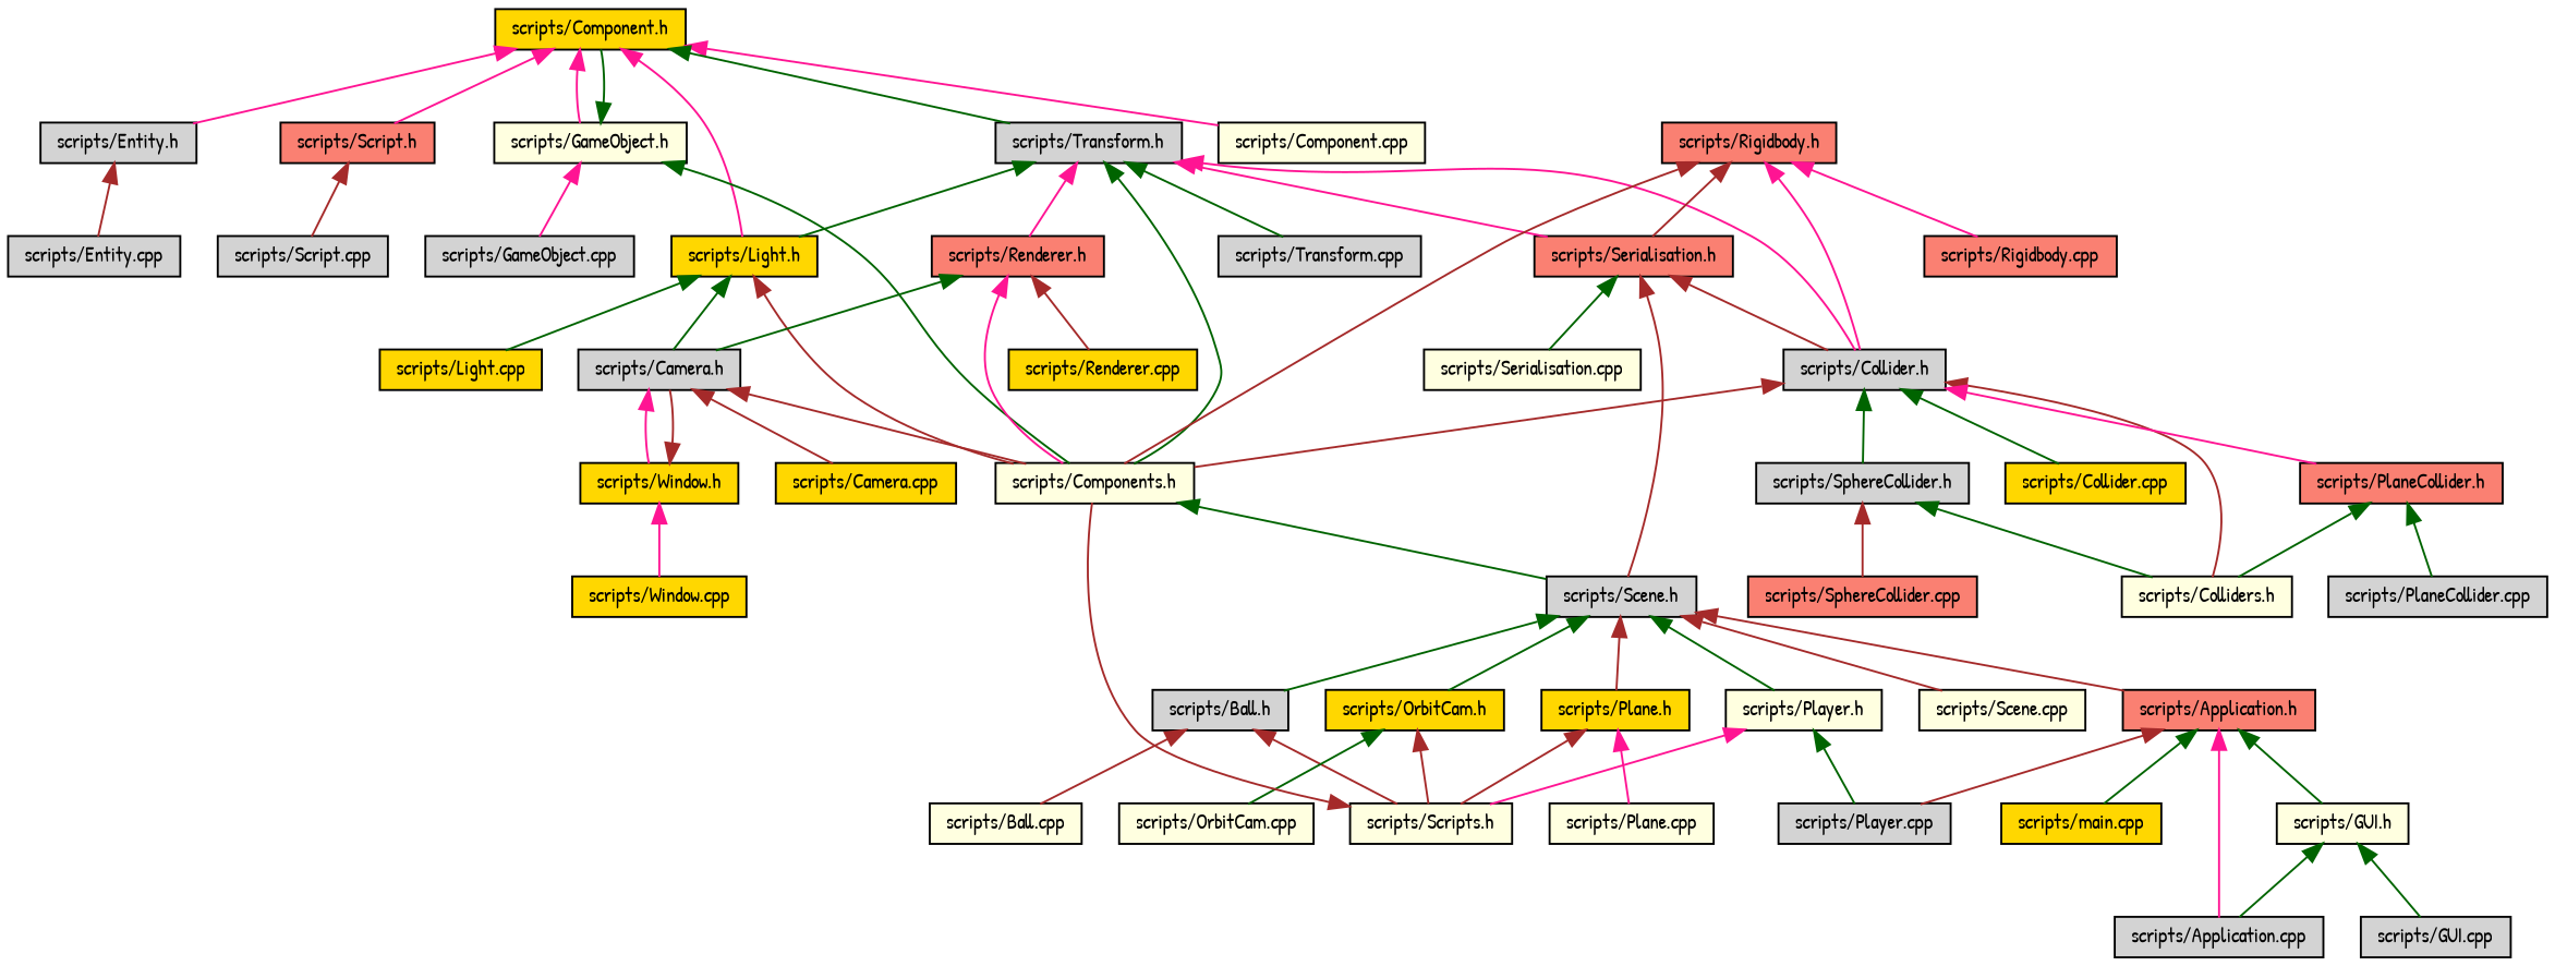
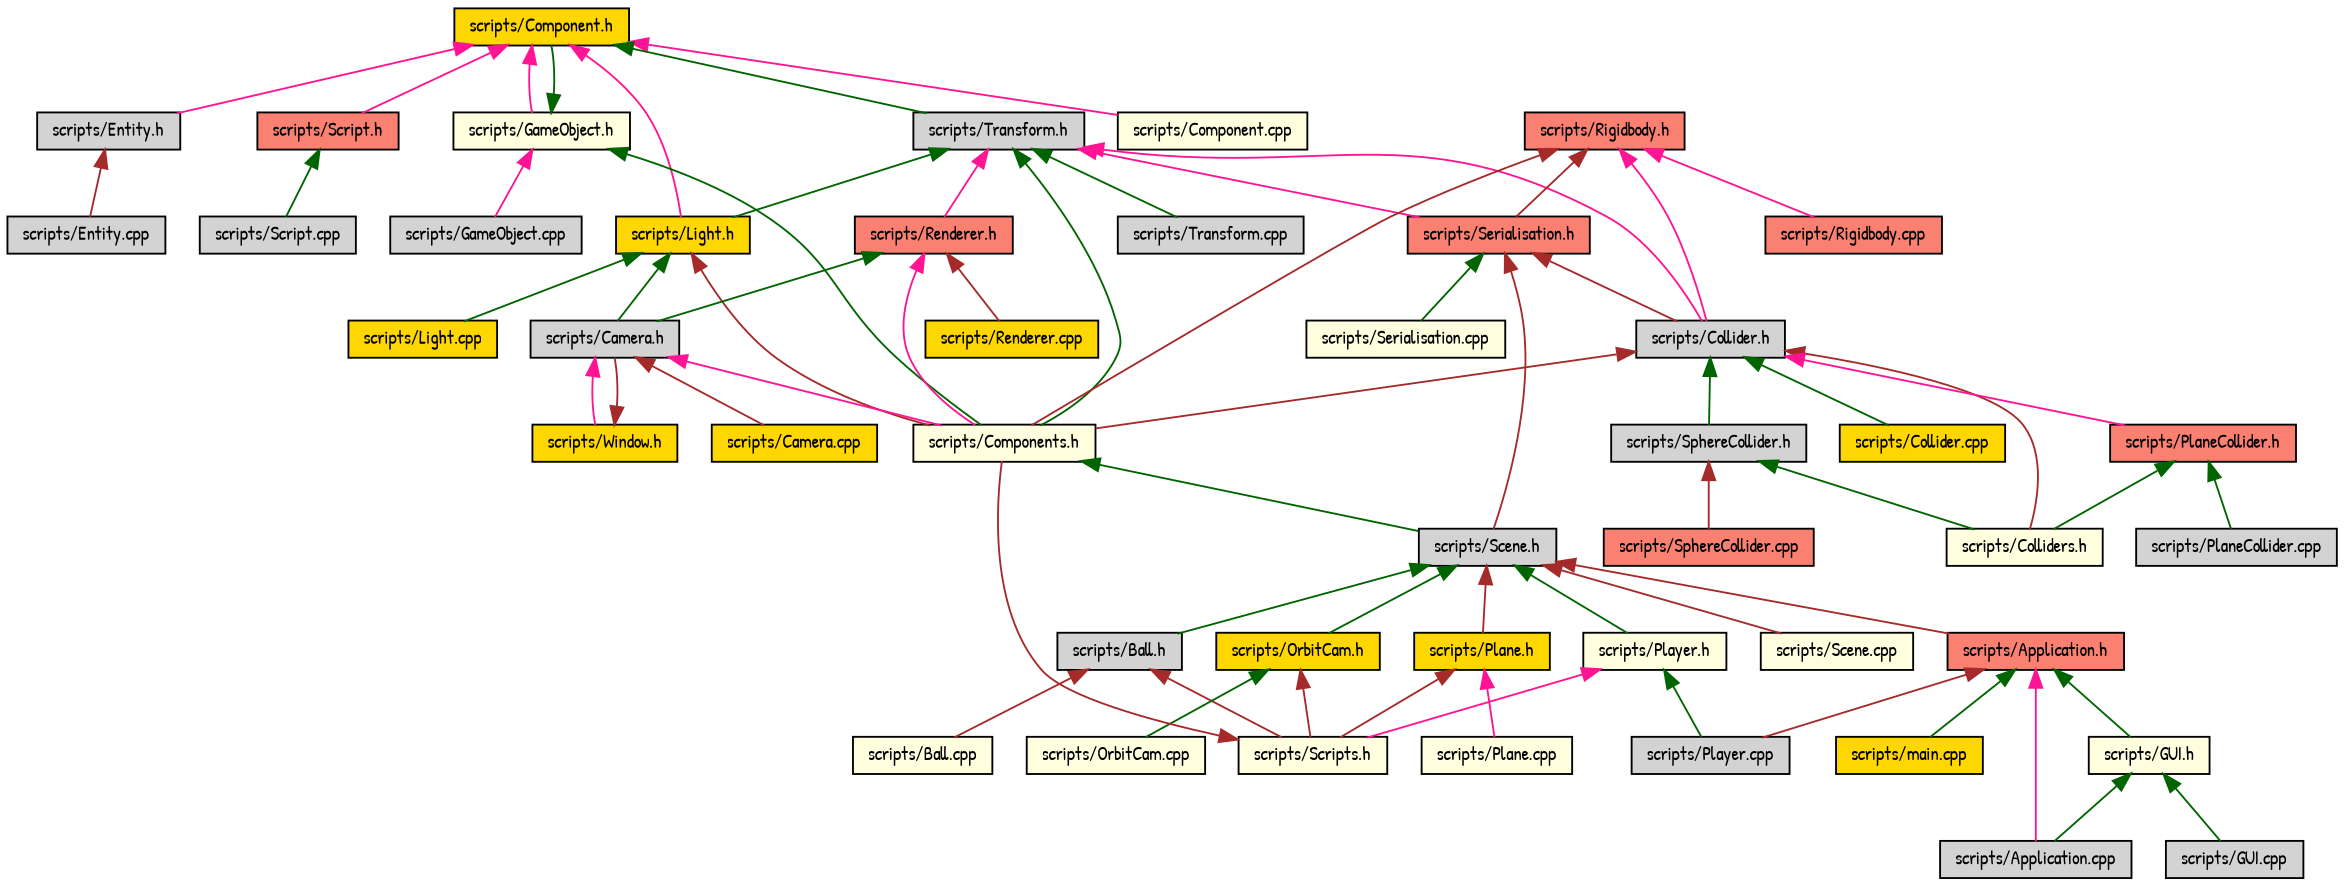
  digraph {
    fontname="Patrick Hand"
    node [color=black fillcolor=lightgrey fontname="Patrick Hand" fontsize=10 shape=record style=filled]
    edge [color=darkgreen dir=back fontname="Patrick Hand" fontsize=10 labelfontname=Helvetica labelfontsize=10 style=solid]
    n1 [fillcolor=gold fontcolor=black height=0.2 label="scripts/Component.h" width=0.4]
    n2 [fillcolor=lightyellow height=0.2 label="scripts/Component.cpp" width=0.4]
    n3 [height=0.2 label="scripts/Entity.h" width=0.4]
    n4 [fillcolor=lightyellow height=0.2 label="scripts/GameObject.h" width=0.4]
    n5 [fillcolor=gold height=0.2 label="scripts/Light.h" width=0.4]
    n6 [fillcolor=salmon height=0.2 label="scripts/Script.h" width=0.4]
    n7 [height=0.2 label="scripts/Transform.h" width=0.4]
    n8 [height=0.2 label="scripts/Entity.cpp" width=0.4]
    n9 [fillcolor=lightyellow height=0.2 label="scripts/Components.h" width=0.4]
    n10 [height=0.2 label="scripts/GameObject.cpp" width=0.4]
    n11 [height=0.2 label="scripts/Camera.h" width=0.4]
    n12 [fillcolor=gold height=0.2 label="scripts/Light.cpp" width=0.4]
    n13 [height=0.2 label="scripts/Script.cpp" width=0.4]
    n14 [height=0.2 label="scripts/Collider.h" width=0.4]
    n15 [fillcolor=salmon height=0.2 label="scripts/Renderer.h" width=0.4]
    n16 [fillcolor=salmon height=0.2 label="scripts/Serialisation.h" width=0.4]
    n17 [height=0.2 label="scripts/Transform.cpp" width=0.4]
    n18 [height=0.2 label="scripts/Scene.h" width=0.4]
    n19 [fillcolor=salmon height=0.2 label="scripts/Application.h" width=0.4]
    n20 [height=0.2 label="scripts/Ball.h" width=0.4]
    n21 [fillcolor=gold height=0.2 label="scripts/OrbitCam.h" width=0.4]
    n22 [fillcolor=gold height=0.2 label="scripts/Plane.h" width=0.4]
    n23 [fillcolor=lightyellow height=0.2 label="scripts/Player.h" width=0.4]
    n24 [fillcolor=lightyellow height=0.2 label="scripts/Scene.cpp" width=0.4]
    n25 [height=0.2 label="scripts/Application.cpp" width=0.4]
    n26 [fillcolor=lightyellow height=0.2 label="scripts/GUI.h" width=0.4]
    n27 [fillcolor=gold height=0.2 label="scripts/main.cpp" width=0.4]
    n28 [height=0.2 label="scripts/Player.cpp" width=0.4]
    n29 [fillcolor=lightyellow height=0.2 label="scripts/Ball.cpp" width=0.4]
    n30 [fillcolor=lightyellow height=0.2 label="scripts/Scripts.h" width=0.4]
    n31 [fillcolor=lightyellow height=0.2 label="scripts/OrbitCam.cpp" width=0.4]
    n32 [fillcolor=lightyellow height=0.2 label="scripts/Plane.cpp" width=0.4]
    n33 [height=0.2 label="scripts/GUI.cpp" width=0.4]
    n34 [fillcolor=gold height=0.2 label="scripts/Camera.cpp" width=0.4]
    n35 [fillcolor=gold height=0.2 label="scripts/Window.h" width=0.4]
-   n36 [fillcolor=gold height=0.2 label="scripts/Window.cpp" width=0.4]
    n37 [fillcolor=gold height=0.2 label="scripts/Collider.cpp" width=0.4]
    n38 [fillcolor=lightyellow height=0.2 label="scripts/Colliders.h" width=0.4]
    n39 [fillcolor=salmon height=0.2 label="scripts/PlaneCollider.h" width=0.4]
    n40 [height=0.2 label="scripts/SphereCollider.h" width=0.4]
    n41 [fillcolor=gold height=0.2 label="scripts/Renderer.cpp" width=0.4]
    n42 [fillcolor=salmon height=0.2 label="scripts/Rigidbody.h" width=0.4]
    n43 [fillcolor=salmon height=0.2 label="scripts/Rigidbody.cpp" width=0.4]
    n44 [fillcolor=lightyellow height=0.2 label="scripts/Serialisation.cpp" width=0.4]
    n45 [height=0.2 label="scripts/PlaneCollider.cpp" width=0.4]
    n46 [fillcolor=salmon height=0.2 label="scripts/SphereCollider.cpp" width=0.4]
    n1 -> n2 [color=deeppink]
    n1 -> n3 [color=deeppink]
    n1 -> n4 [color=deeppink]
    n1 -> n5 [color=deeppink]
    n1 -> n6 [color=deeppink]
    n1 -> n7
    n3 -> n8 [color=brown]
    n4 -> n1
    n4 -> n9
    n4 -> n10 [color=deeppink]
    n5 -> n9 [color=brown]
    n5 -> n11
    n5 -> n12
-   n6 -> n13 [color=brown]
+   n6 -> n13
    n7 -> n5
    n7 -> n9
    n7 -> n14 [color=deeppink]
    n7 -> n15 [color=deeppink]
    n7 -> n16 [color=deeppink]
    n7 -> n17
    n9 -> n18
-   n11 -> n9 [color=brown]
+   n11 -> n9 [color=deeppink]
    n11 -> n34 [color=brown]
    n11 -> n35 [color=deeppink]
    n14 -> n9 [color=brown]
    n14 -> n37
    n14 -> n38 [color=brown]
    n14 -> n39 [color=deeppink]
    n14 -> n40
    n15 -> n9 [color=deeppink]
    n15 -> n11
    n15 -> n41 [color=brown]
    n16 -> n14 [color=brown]
    n16 -> n18 [color=brown]
    n16 -> n44
    n18 -> n19 [color=brown]
    n18 -> n20
    n18 -> n21
    n18 -> n22 [color=brown]
    n18 -> n23
    n18 -> n24 [color=brown]
    n19 -> n25 [color=deeppink]
    n19 -> n26
    n19 -> n27
    n19 -> n28 [color=brown]
    n20 -> n29 [color=brown]
    n20 -> n30 [color=brown]
    n21 -> n30 [color=brown]
    n21 -> n31
    n22 -> n30 [color=brown]
    n22 -> n32 [color=deeppink]
    n23 -> n28
    n23 -> n30 [color=deeppink]
    n26 -> n25
    n26 -> n33
    n30 -> n9 [color=brown]
    n35 -> n11 [color=brown]
-   n35 -> n36 [color=deeppink]
    n39 -> n38
    n39 -> n45
    n40 -> n38
    n40 -> n46 [color=brown]
    n42 -> n9 [color=brown]
    n42 -> n14 [color=deeppink]
    n42 -> n16 [color=brown]
    n42 -> n43 [color=deeppink]
  }
